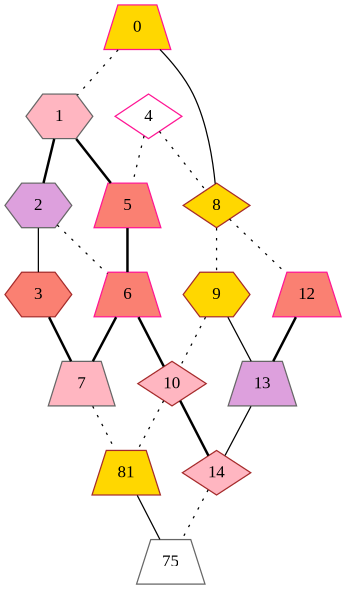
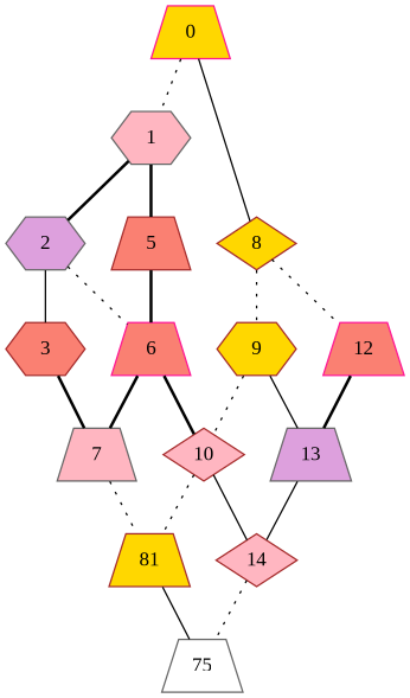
  graph {
    fontname="Liberation Serif"
    node [color=brown fillcolor=gold fontname="Liberation Serif" pipeline_stage_delay=1 shape=trapezium style=filled]
    edge [fontname="Liberation Serif" style=dotted weight=1]
    0 [color=deeppink]
    1 [color=gray40 fillcolor=lightpink shape=hexagon]
    8 [shape=diamond]
    2 [color=gray40 fillcolor=plum shape=hexagon]
-   5 [color=deeppink fillcolor=salmon]
-   4 [color=deeppink fillcolor=white shape=diamond]
+   5 [fillcolor=salmon]
    3 [fillcolor=salmon shape=hexagon]
    6 [color=deeppink fillcolor=salmon]
    7 [color=gray40 fillcolor=lightpink]
    10 [fillcolor=lightpink shape=diamond]
    n11 [label=81]
    9 [shape=hexagon]
    12 [color=deeppink fillcolor=salmon]
    13 [color=gray40 fillcolor=plum]
    14 [fillcolor=lightpink shape=diamond]
    n16 [color=gray40 fillcolor=white label=75]
    0 -- 1
    0 -- 8 [style=solid]
    1 -- 2 [style=bold]
    1 -- 5 [style=bold]
    8 -- 9
    8 -- 12
    2 -- 3 [style=solid]
    2 -- 6
    5 -- 6 [style=bold]
-   4 -- 8
-   4 -- 5
    3 -- 7 [style=bold]
    6 -- 7 [style=bold]
    6 -- 10 [style=bold]
    7 -- n11
    10 -- n11
-   10 -- 14 [style=bold]
+   10 -- 14 [style=solid]
    n11 -- n16 [style=solid]
    9 -- 10
    9 -- 13 [style=solid]
    12 -- 13 [style=bold]
    13 -- 14 [style=solid]
    14 -- n16
  }
